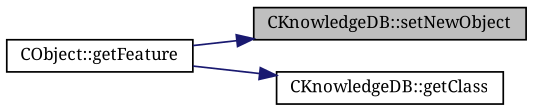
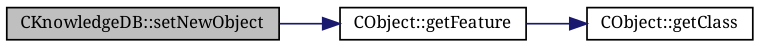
  digraph {
    fontname="Noto Serif"
    rankdir=LR
    node [color=black fillcolor=white fontname="Noto Serif" fontsize=10 shape=record style=filled]
    edge [color=midnightblue fontname="Noto Serif" fontsize=10 labelfontname=Helvetica labelfontsize=10 style=solid]
    n1 [fillcolor=grey75 fontcolor=black height=0.2 label="CKnowledgeDB::setNewObject" width=0.4]
    n2 [height=0.2 label="CObject::getFeature" width=0.4]
-   n3 [height=0.2 label="CKnowledgeDB::getClass" width=0.4]
-   n2 -> n1
+   n3 [height=0.2 label="CObject::getClass" width=0.4]
+   n1 -> n2
    n2 -> n3
  }
